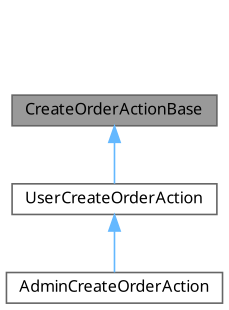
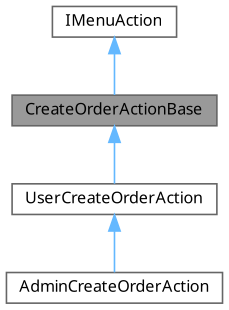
  digraph {
    fontname="Noto Sans"
    node [color=gray40 fillcolor=white fontname="Noto Sans" fontsize=10 shape=box style=filled]
    edge [color=steelblue1 dir=back fontname="Noto Sans" fontsize=10 labelfontname=Helvetica labelfontsize=10 style=solid]
    n1 [fillcolor=grey60 fontcolor=black height=0.2 label=CreateOrderActionBase width=0.4]
    n2 [height=0.2 label=UserCreateOrderAction width=0.4]
    n3 [height=0.2 label=AdminCreateOrderAction width=0.4]
+   n4 [height=0.2 label=IMenuAction width=0.4]
    n1 -> n2
    n2 -> n3
+   n4 -> n1
  }
